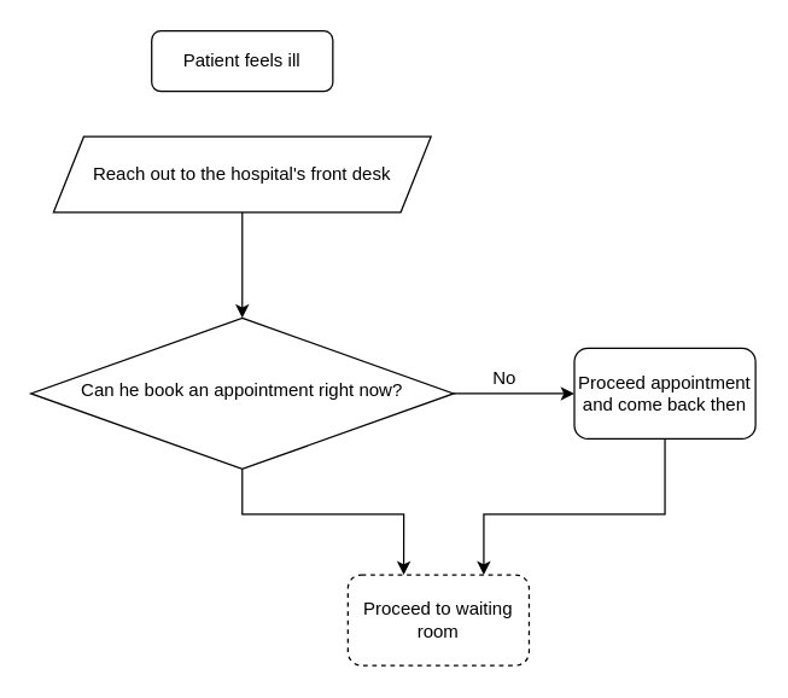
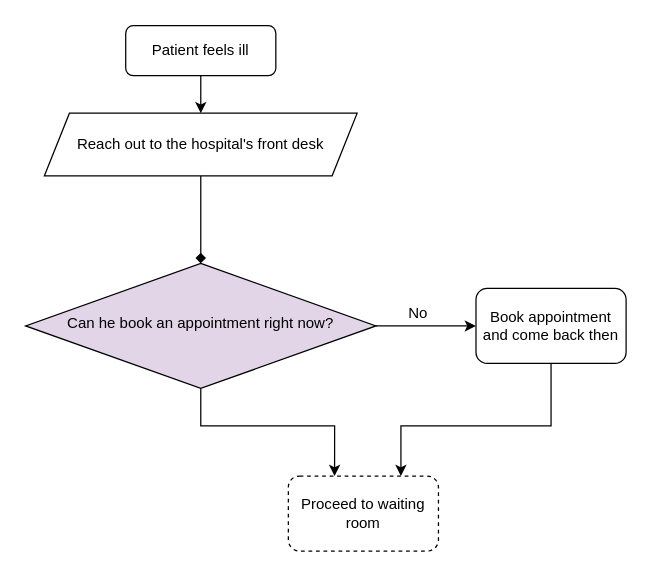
  <mxCell id="0" />
  <mxCell id="1" parent="0" />
+ <mxCell id="2" style="edgeStyle=orthogonalEdgeStyle;rounded=0;orthogonalLoop=1;jettySize=auto;html=1;exitX=0.5;exitY=1;exitDx=0;exitDy=0;entryX=0.5;entryY=0;entryDx=0;entryDy=0;" edge="1" parent="1" source="3" target="8"><mxGeometry relative="1" as="geometry" /></mxCell>
  <mxCell id="3" value="Patient feels ill" style="rounded=1;whiteSpace=wrap;html=1;fontSize=12;glass=0;strokeWidth=1;shadow=0;" parent="1" vertex="1"><mxGeometry x="100" y="20" width="120" height="40" as="geometry" /></mxCell>
  <mxCell id="4" style="edgeStyle=orthogonalEdgeStyle;rounded=0;orthogonalLoop=1;jettySize=auto;html=1;exitX=1;exitY=0.5;exitDx=0;exitDy=0;" edge="1" parent="1" source="6"><mxGeometry relative="1" as="geometry"><mxPoint x="380" y="260" as="targetPoint" /></mxGeometry></mxCell>
  <mxCell id="5" style="edgeStyle=orthogonalEdgeStyle;rounded=0;orthogonalLoop=1;jettySize=auto;html=1;entryX=0.308;entryY=0;entryDx=0;entryDy=0;entryPerimeter=0;" edge="1" parent="1" source="6" target="12"><mxGeometry relative="1" as="geometry"><mxPoint x="280" y="350" as="targetPoint" /><Array as="points"><mxPoint x="160" y="340" /><mxPoint x="267" y="340" /></Array></mxGeometry></mxCell>
- <mxCell id="6" value="Can he book an appointment right now?" style="rhombus;html=1;shadow=0;fontFamily=Helvetica;fontSize=12;align=center;strokeWidth=1;spacing=6;spacingTop=-4;whiteSpace=wrap;" parent="1" vertex="1"><mxGeometry x="20" y="210" width="280" height="100" as="geometry" /></mxCell>
- <mxCell id="7" style="edgeStyle=orthogonalEdgeStyle;rounded=0;orthogonalLoop=1;jettySize=auto;html=1;exitX=0.5;exitY=1;exitDx=0;exitDy=0;" edge="1" parent="1" source="8" target="6"><mxGeometry relative="1" as="geometry" /></mxCell>
+ <mxCell id="6" value="Can he book an appointment right now?" style="rhombus;html=1;shadow=0;fontFamily=Helvetica;fontSize=12;align=center;strokeWidth=1;spacing=6;spacingTop=-4;whiteSpace=wrap;fillColor=#e1d5e7;" parent="1" vertex="1"><mxGeometry x="20" y="210" width="280" height="100" as="geometry" /></mxCell>
+ <mxCell id="7" style="edgeStyle=orthogonalEdgeStyle;rounded=0;orthogonalLoop=1;jettySize=auto;html=1;exitX=0.5;exitY=1;exitDx=0;exitDy=0;endArrow=diamond;" edge="1" parent="1" source="8" target="6"><mxGeometry relative="1" as="geometry" /></mxCell>
  <mxCell id="8" value="Reach out to the hospital's front desk" style="shape=parallelogram;perimeter=parallelogramPerimeter;whiteSpace=wrap;html=1;fixedSize=1;" vertex="1" parent="1"><mxGeometry x="35" y="90" width="250" height="50" as="geometry" /></mxCell>
  <mxCell id="9" style="edgeStyle=orthogonalEdgeStyle;rounded=0;orthogonalLoop=1;jettySize=auto;html=1;exitX=0.5;exitY=1;exitDx=0;exitDy=0;entryX=0.75;entryY=0;entryDx=0;entryDy=0;" edge="1" parent="1" source="10" target="12"><mxGeometry relative="1" as="geometry"><Array as="points"><mxPoint x="440" y="340" /><mxPoint x="320" y="340" /></Array></mxGeometry></mxCell>
- <mxCell id="10" value="Proceed appointment and come back then" style="rounded=1;whiteSpace=wrap;html=1;" vertex="1" parent="1"><mxGeometry x="380" y="230" width="120" height="60" as="geometry" /></mxCell>
+ <mxCell id="10" value="Book appointment and come back then" style="rounded=1;whiteSpace=wrap;html=1;" vertex="1" parent="1"><mxGeometry x="380" y="230" width="120" height="60" as="geometry" /></mxCell>
  <mxCell id="11" value="No" style="text;html=1;strokeColor=none;fillColor=none;align=center;verticalAlign=middle;whiteSpace=wrap;rounded=0;" vertex="1" parent="1"><mxGeometry x="314" y="240" width="40" height="20" as="geometry" /></mxCell>
  <mxCell id="12" value="Proceed to waiting room" style="rounded=1;whiteSpace=wrap;html=1;dashed=1;" vertex="1" parent="1"><mxGeometry x="230" y="380" width="120" height="60" as="geometry" /></mxCell>
